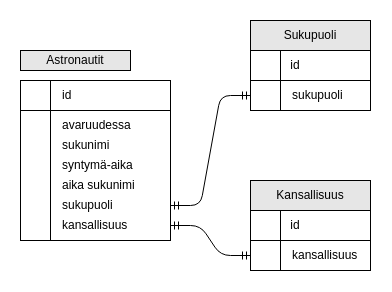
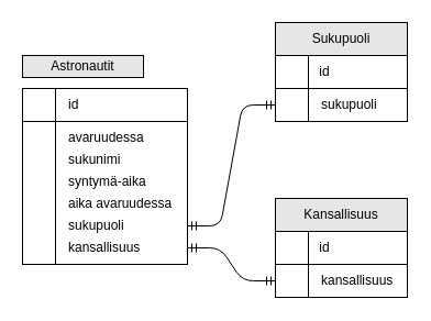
  <mxCell id="0" />
  <mxCell id="1" parent="0" />
  <mxCell id="2" value="" style="shape=internalStorage;whiteSpace=wrap;html=1;backgroundOutline=1;dx=30;dy=30;" vertex="1" parent="1"><mxGeometry x="20" y="80" width="150" height="160" as="geometry" /></mxCell>
  <mxCell id="3" value="Astronautit" style="rounded=0;whiteSpace=wrap;html=1;fillColor=#E6E6E6;" vertex="1" parent="1"><mxGeometry x="20" y="50" width="110" height="20" as="geometry" /></mxCell>
  <mxCell id="4" value="" style="shape=internalStorage;whiteSpace=wrap;html=1;backgroundOutline=1;dx=30;dy=30;" vertex="1" parent="1"><mxGeometry x="250" y="210" width="120" height="60" as="geometry" /></mxCell>
  <mxCell id="5" value="Kansallisuus" style="rounded=0;whiteSpace=wrap;html=1;fillColor=#E6E6E6;" vertex="1" parent="1"><mxGeometry x="250" y="180" width="120" height="30" as="geometry" /></mxCell>
  <mxCell id="6" value="" style="shape=internalStorage;whiteSpace=wrap;html=1;backgroundOutline=1;dx=30;dy=30;" vertex="1" parent="1"><mxGeometry x="250" y="50" width="120" height="60" as="geometry" /></mxCell>
  <mxCell id="7" value="Sukupuoli" style="rounded=0;whiteSpace=wrap;html=1;fillColor=#E6E6E6;" vertex="1" parent="1"><mxGeometry x="250" y="20" width="120" height="30" as="geometry" /></mxCell>
  <mxCell id="8" value="id" style="text;html=1;strokeColor=none;fillColor=none;align=center;verticalAlign=middle;whiteSpace=wrap;rounded=0;" vertex="1" parent="1"><mxGeometry x="280" y="210" width="30" height="30" as="geometry" /></mxCell>
  <mxCell id="9" value="id" style="text;html=1;strokeColor=none;fillColor=none;align=left;verticalAlign=middle;whiteSpace=wrap;rounded=0;" vertex="1" parent="1"><mxGeometry x="60" y="80" width="80" height="30" as="geometry" /></mxCell>
  <mxCell id="10" value="avaruudessa" style="text;html=1;strokeColor=none;fillColor=none;align=left;verticalAlign=middle;whiteSpace=wrap;rounded=0;" vertex="1" parent="1"><mxGeometry x="60" y="110" width="110" height="30" as="geometry" /></mxCell>
  <mxCell id="11" value="sukunimi" style="text;html=1;strokeColor=none;fillColor=none;align=left;verticalAlign=middle;whiteSpace=wrap;rounded=0;" vertex="1" parent="1"><mxGeometry x="60" y="130" width="110" height="30" as="geometry" /></mxCell>
  <mxCell id="12" value="syntymä-aika" style="text;html=1;strokeColor=none;fillColor=none;align=left;verticalAlign=middle;whiteSpace=wrap;rounded=0;" vertex="1" parent="1"><mxGeometry x="60" y="150" width="110" height="30" as="geometry" /></mxCell>
- <mxCell id="13" value="aika sukunimi" style="text;html=1;strokeColor=none;fillColor=none;align=left;verticalAlign=middle;whiteSpace=wrap;rounded=0;" vertex="1" parent="1"><mxGeometry x="60" y="170" width="110" height="30" as="geometry" /></mxCell>
+ <mxCell id="13" value="aika avaruudessa" style="text;html=1;strokeColor=none;fillColor=none;align=left;verticalAlign=middle;whiteSpace=wrap;rounded=0;" vertex="1" parent="1"><mxGeometry x="60" y="170" width="110" height="30" as="geometry" /></mxCell>
  <mxCell id="14" value="sukupuoli" style="text;html=1;strokeColor=none;fillColor=none;align=left;verticalAlign=middle;whiteSpace=wrap;rounded=0;" vertex="1" parent="1"><mxGeometry x="60" y="190" width="110" height="30" as="geometry" /></mxCell>
  <mxCell id="15" value="kansallisuus" style="text;html=1;strokeColor=none;fillColor=none;align=left;verticalAlign=middle;whiteSpace=wrap;rounded=0;" vertex="1" parent="1"><mxGeometry x="60" y="210" width="110" height="30" as="geometry" /></mxCell>
  <mxCell id="16" value="id" style="text;html=1;strokeColor=none;fillColor=none;align=center;verticalAlign=middle;whiteSpace=wrap;rounded=0;" vertex="1" parent="1"><mxGeometry x="280" y="50" width="30" height="30" as="geometry" /></mxCell>
  <mxCell id="17" value="sukupuoli" style="text;html=1;strokeColor=none;fillColor=none;align=left;verticalAlign=middle;whiteSpace=wrap;rounded=0;" vertex="1" parent="1"><mxGeometry x="290" y="80" width="80" height="30" as="geometry" /></mxCell>
  <mxCell id="18" value="kansallisuus" style="text;html=1;strokeColor=none;fillColor=none;align=left;verticalAlign=middle;whiteSpace=wrap;rounded=0;" vertex="1" parent="1"><mxGeometry x="290" y="240" width="80" height="30" as="geometry" /></mxCell>
  <mxCell id="19" value="" style="edgeStyle=entityRelationEdgeStyle;fontSize=12;html=1;endArrow=ERmandOne;startArrow=ERmandOne;exitX=1;exitY=0.5;exitDx=0;exitDy=0;entryX=0;entryY=0.75;entryDx=0;entryDy=0;" edge="1" parent="1" source="15" target="4"><mxGeometry width="100" height="100" relative="1" as="geometry"><mxPoint x="430" y="230" as="sourcePoint" /><mxPoint x="530" y="130" as="targetPoint" /></mxGeometry></mxCell>
  <mxCell id="20" value="" style="edgeStyle=entityRelationEdgeStyle;fontSize=12;html=1;endArrow=ERmandOne;startArrow=ERmandOne;exitX=1;exitY=0.5;exitDx=0;exitDy=0;entryX=0;entryY=0.75;entryDx=0;entryDy=0;" edge="1" parent="1" source="14" target="6"><mxGeometry width="100" height="100" relative="1" as="geometry"><mxPoint x="180" y="235" as="sourcePoint" /><mxPoint x="260" y="265" as="targetPoint" /></mxGeometry></mxCell>
